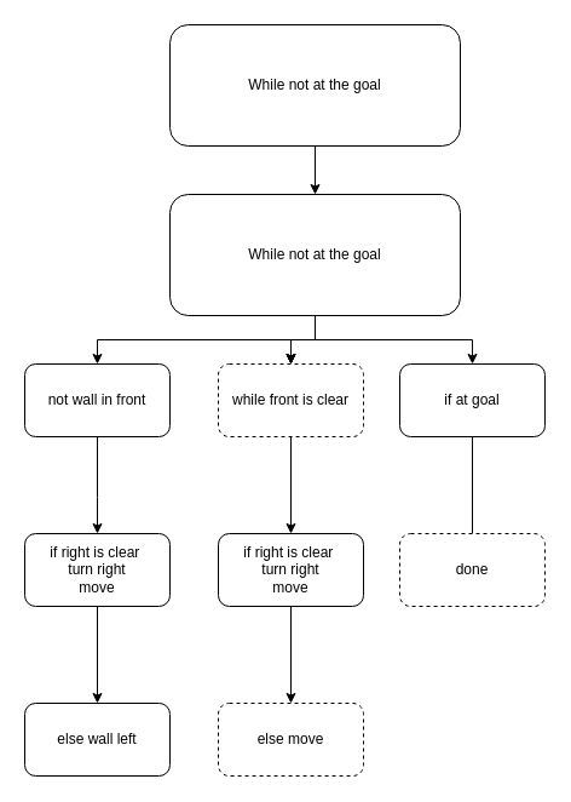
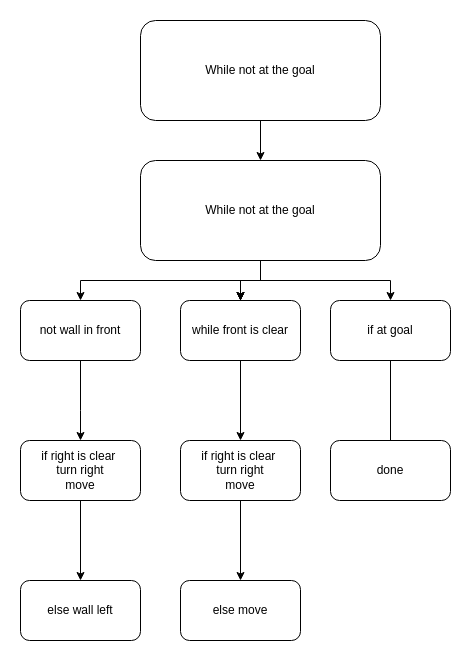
  <mxCell id="0" />
  <mxCell id="1" parent="0" />
  <mxCell id="2" value="" style="edgeStyle=orthogonalEdgeStyle;rounded=0;orthogonalLoop=1;jettySize=auto;html=1;" edge="1" parent="1" source="3" target="10"><mxGeometry relative="1" as="geometry" /></mxCell>
  <mxCell id="3" value="While not at the goal" style="rounded=1;whiteSpace=wrap;html=1;" vertex="1" parent="1"><mxGeometry x="140" width="240" height="100" as="geometry" y="20" /></mxCell>
  <mxCell id="4" value="" style="edgeStyle=orthogonalEdgeStyle;rounded=0;orthogonalLoop=1;jettySize=auto;html=1;" edge="1" parent="1" source="10" target="12"><mxGeometry relative="1" as="geometry" /></mxCell>
  <mxCell id="5" value="" style="edgeStyle=orthogonalEdgeStyle;rounded=0;orthogonalLoop=1;jettySize=auto;html=1;" edge="1" parent="1" source="10" target="16"><mxGeometry relative="1" as="geometry" /></mxCell>
  <mxCell id="6" value="" style="edgeStyle=orthogonalEdgeStyle;rounded=0;orthogonalLoop=1;jettySize=auto;html=1;" edge="1" parent="1" source="10" target="16"><mxGeometry relative="1" as="geometry" /></mxCell>
  <mxCell id="7" value="" style="edgeStyle=orthogonalEdgeStyle;rounded=0;orthogonalLoop=1;jettySize=auto;html=1;" edge="1" parent="1" source="10" target="16"><mxGeometry relative="1" as="geometry" /></mxCell>
  <mxCell id="8" value="" style="edgeStyle=orthogonalEdgeStyle;rounded=0;orthogonalLoop=1;jettySize=auto;html=1;" edge="1" parent="1" source="10" target="16"><mxGeometry relative="1" as="geometry" /></mxCell>
  <mxCell id="9" style="edgeStyle=orthogonalEdgeStyle;rounded=0;orthogonalLoop=1;jettySize=auto;html=1;" edge="1" parent="1" source="10" target="20"><mxGeometry relative="1" as="geometry"><mxPoint x="380" y="300" as="targetPoint" /></mxGeometry></mxCell>
  <mxCell id="10" value="While not at the goal" style="rounded=1;whiteSpace=wrap;html=1;" vertex="1" parent="1"><mxGeometry x="140" y="160" width="240" height="100" as="geometry" /></mxCell>
  <mxCell id="11" value="" style="edgeStyle=orthogonalEdgeStyle;rounded=0;orthogonalLoop=1;jettySize=auto;html=1;" edge="1" parent="1" source="12" target="14"><mxGeometry relative="1" as="geometry"><Array as="points"><mxPoint x="80" y="410" /><mxPoint x="80" y="410" /></Array></mxGeometry></mxCell>
  <mxCell id="12" value="not wall in front" style="rounded=1;whiteSpace=wrap;html=1;" vertex="1" parent="1"><mxGeometry x="20" y="300" width="120" height="60" as="geometry" /></mxCell>
  <mxCell id="13" value="" style="edgeStyle=orthogonalEdgeStyle;rounded=0;orthogonalLoop=1;jettySize=auto;html=1;" edge="1" parent="1" source="14" target="22"><mxGeometry relative="1" as="geometry" /></mxCell>
  <mxCell id="14" value="if right is clear&amp;nbsp;&lt;div&gt;turn right&lt;/div&gt;&lt;div&gt;move&lt;/div&gt;" style="rounded=1;whiteSpace=wrap;html=1;" vertex="1" parent="1"><mxGeometry x="20" y="440" width="120" height="60" as="geometry" /></mxCell>
  <mxCell id="15" value="" style="edgeStyle=orthogonalEdgeStyle;rounded=0;orthogonalLoop=1;jettySize=auto;html=1;" edge="1" parent="1" source="16" target="18"><mxGeometry relative="1" as="geometry" /></mxCell>
- <mxCell id="16" value="while front is clear" style="rounded=1;whiteSpace=wrap;html=1;dashed=1;" vertex="1" parent="1"><mxGeometry x="180" y="300" width="120" height="60" as="geometry" /></mxCell>
+ <mxCell id="16" value="while front is clear" style="rounded=1;whiteSpace=wrap;html=1;" vertex="1" parent="1"><mxGeometry x="180" y="300" width="120" height="60" as="geometry" /></mxCell>
  <mxCell id="17" value="" style="edgeStyle=orthogonalEdgeStyle;rounded=0;orthogonalLoop=1;jettySize=auto;html=1;" edge="1" parent="1" source="18" target="23"><mxGeometry relative="1" as="geometry" /></mxCell>
  <mxCell id="18" value="if right is clear&amp;nbsp;&lt;div&gt;turn right&lt;/div&gt;&lt;div&gt;move&lt;/div&gt;" style="rounded=1;whiteSpace=wrap;html=1;" vertex="1" parent="1"><mxGeometry x="180" y="440" width="120" height="60" as="geometry" /></mxCell>
  <mxCell id="19" value="" style="edgeStyle=orthogonalEdgeStyle;rounded=0;orthogonalLoop=1;jettySize=auto;html=1;endArrow=none;" edge="1" parent="1" source="20" target="21"><mxGeometry relative="1" as="geometry" /></mxCell>
  <mxCell id="20" value="if at goal" style="rounded=1;whiteSpace=wrap;html=1;" vertex="1" parent="1"><mxGeometry x="330" y="300" width="120" height="60" as="geometry" /></mxCell>
- <mxCell id="21" value="done" style="rounded=1;whiteSpace=wrap;html=1;dashed=1;" vertex="1" parent="1"><mxGeometry x="330" y="440" width="120" height="60" as="geometry" /></mxCell>
+ <mxCell id="21" value="done" style="rounded=1;whiteSpace=wrap;html=1;" vertex="1" parent="1"><mxGeometry x="330" y="440" width="120" height="60" as="geometry" /></mxCell>
  <mxCell id="22" value="else wall left" style="whiteSpace=wrap;html=1;rounded=1;" vertex="1" parent="1"><mxGeometry x="20" y="580" width="120" height="60" as="geometry" /></mxCell>
- <mxCell id="23" value="else move" style="whiteSpace=wrap;html=1;rounded=1;dashed=1;" vertex="1" parent="1"><mxGeometry x="180" y="580" width="120" height="60" as="geometry" /></mxCell>
+ <mxCell id="23" value="else move" style="whiteSpace=wrap;html=1;rounded=1;" vertex="1" parent="1"><mxGeometry x="180" y="580" width="120" height="60" as="geometry" /></mxCell>
